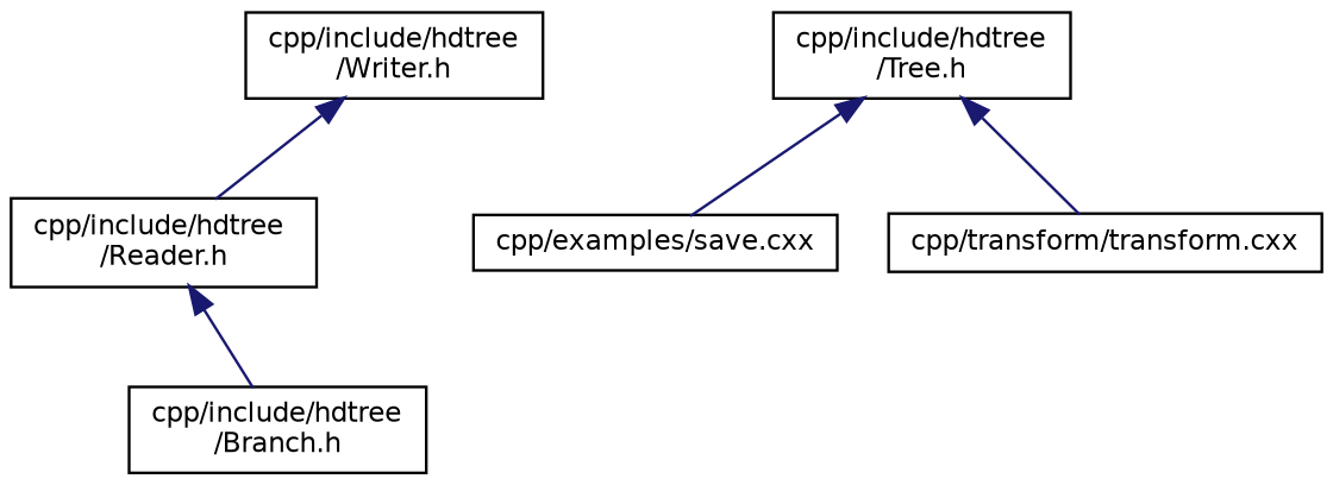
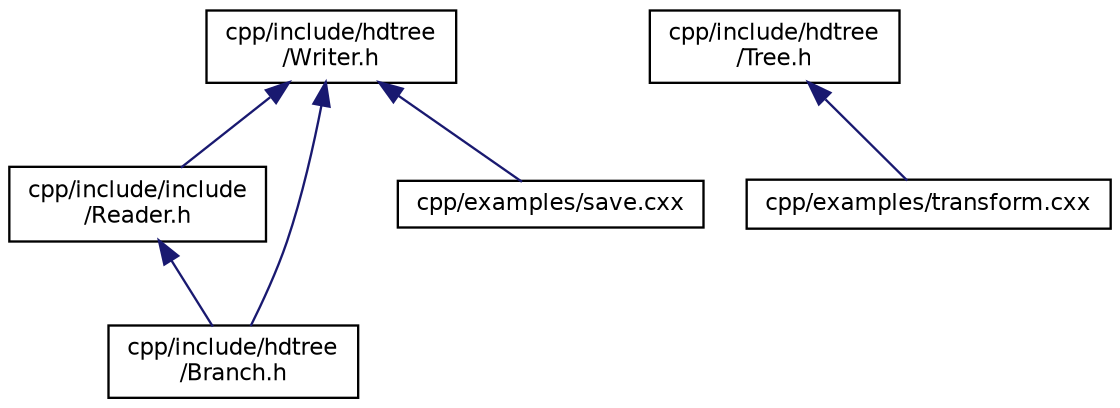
  digraph {
    node [color=black fontname=Helvetica fontsize=10 shape=record]
    edge [color=midnightblue dir=back fontname=Helvetica fontsize=10 labelfontname=Helvetica labelfontsize=10 style=solid]
-   n1 [height=0.2 label="cpp/include/hdtree\l/Reader.h" width=0.4]
+   n1 [height=0.2 label="cpp/include/include\l/Reader.h" width=0.4]
    n2 [height=0.2 label="cpp/include/hdtree\l/Branch.h" width=0.4]
    n3 [height=0.2 label="cpp/include/hdtree\l/Writer.h" width=0.4]
    n4 [height=0.2 label="cpp/include/hdtree\l/Tree.h" width=0.4]
    n5 [height=0.2 label="cpp/examples/save.cxx" width=0.4]
-   n6 [height=0.2 label="cpp/transform/transform.cxx" width=0.4]
+   n6 [height=0.2 label="cpp/examples/transform.cxx" width=0.4]
    n1 -> n2
    n3 -> n1
-   n4 -> n5
+   n3 -> n2
+   n3 -> n5
    n4 -> n6
  }
